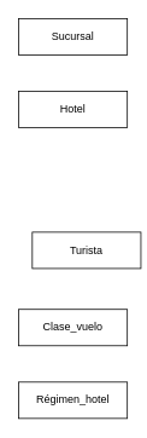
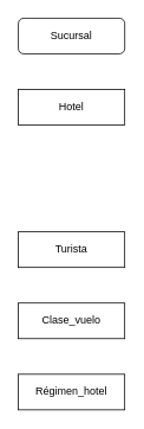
  <mxCell id="0" />
  <mxCell id="1" parent="0" />
- <mxCell id="2" value="Sucursal" style="rounded=0;whiteSpace=wrap;html=1;" vertex="1" parent="1"><mxGeometry x="20" y="20" width="120" height="40" as="geometry" /></mxCell>
+ <mxCell id="2" value="Sucursal" style="whiteSpace=wrap;html=1;rounded=1;" vertex="1" parent="1"><mxGeometry x="20" y="20" width="120" height="40" as="geometry" /></mxCell>
  <mxCell id="3" value="Hotel" style="rounded=0;whiteSpace=wrap;html=1;" vertex="1" parent="1"><mxGeometry x="20" y="100" width="120" height="40" as="geometry" /></mxCell>
- <mxCell id="4" value="Turista" style="rounded=0;whiteSpace=wrap;html=1;" vertex="1" parent="1"><mxGeometry x="35" y="255" width="120" height="40" as="geometry" /></mxCell>
+ <mxCell id="4" value="Turista" style="rounded=0;whiteSpace=wrap;html=1;" vertex="1" parent="1"><mxGeometry x="20" y="260" width="120" height="40" as="geometry" /></mxCell>
  <mxCell id="5" value="Clase_vuelo" style="rounded=0;whiteSpace=wrap;html=1;" vertex="1" parent="1"><mxGeometry x="20" y="340" width="120" height="40" as="geometry" /></mxCell>
  <mxCell id="6" value="Régimen_hotel" style="rounded=0;whiteSpace=wrap;html=1;" vertex="1" parent="1"><mxGeometry x="20" y="420" width="120" height="40" as="geometry" /></mxCell>
